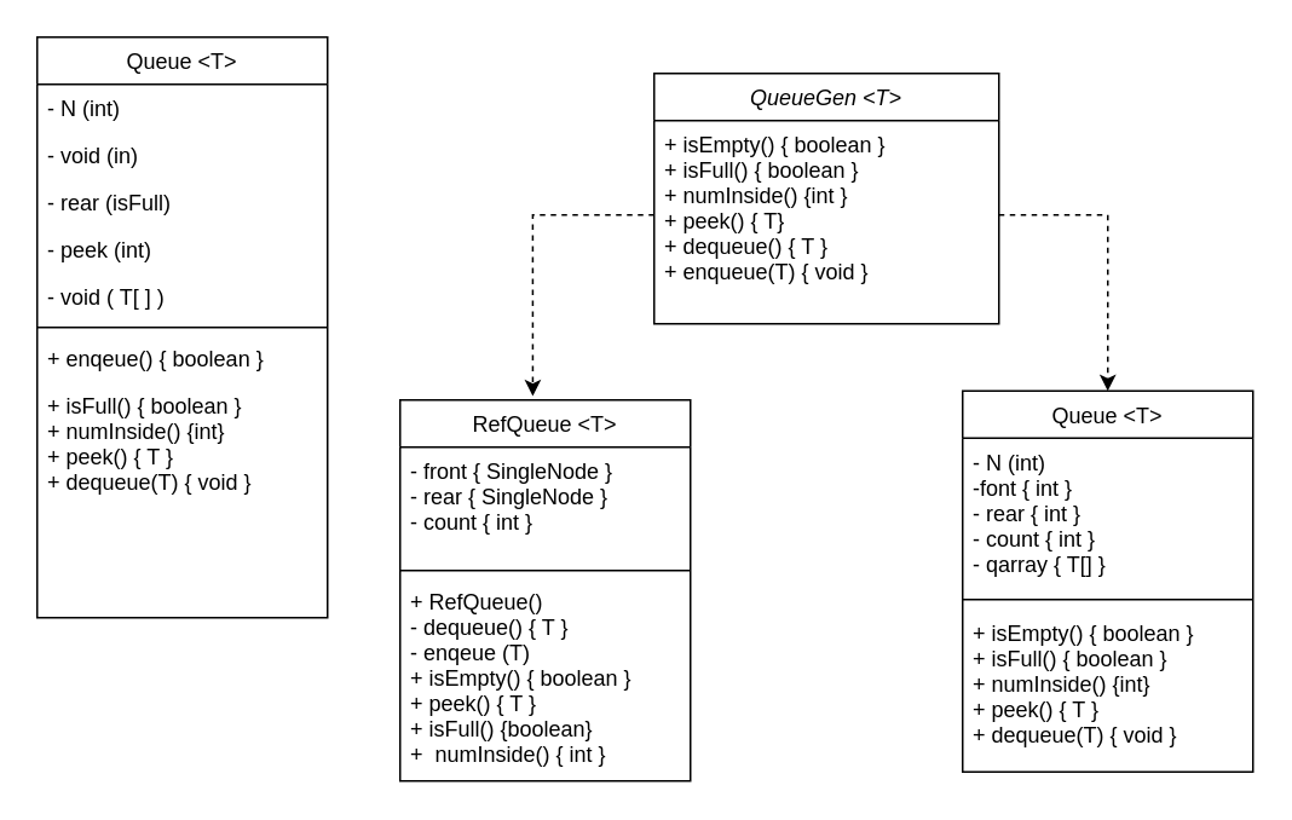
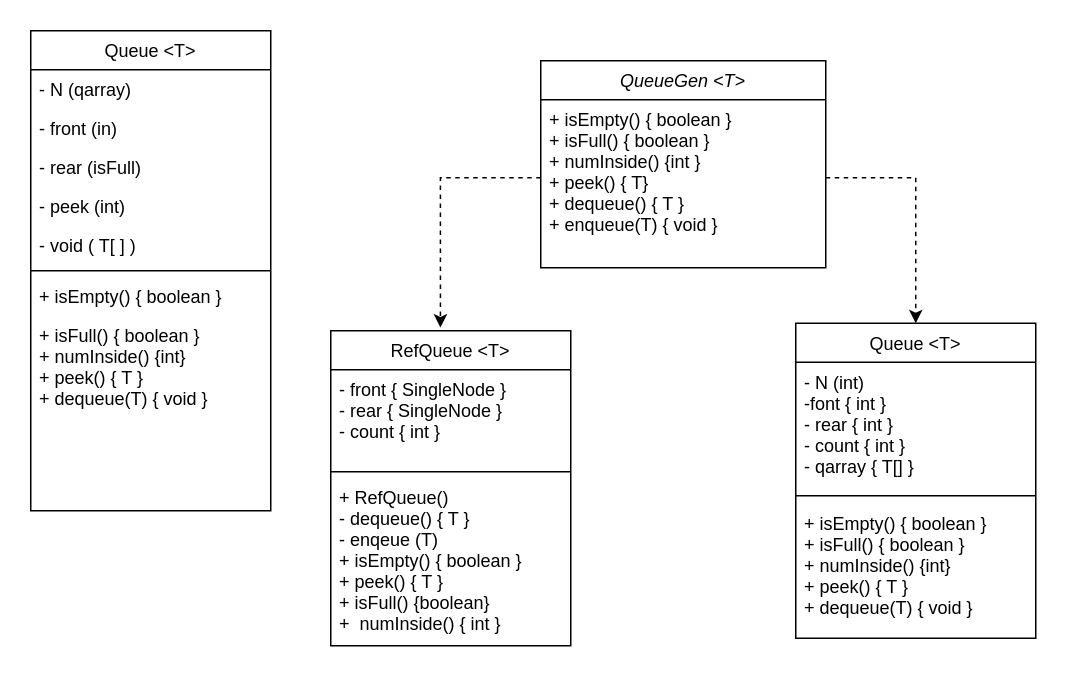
  <mxCell id="0" />
  <mxCell id="1" parent="0" />
  <mxCell id="2" value="QueueGen &lt;T&gt;" style="swimlane;fontStyle=2;align=center;verticalAlign=top;childLayout=stackLayout;horizontal=1;startSize=26;horizontalStack=0;resizeParent=1;resizeLast=0;collapsible=1;marginBottom=0;rounded=0;shadow=0;strokeWidth=1;" parent="1" vertex="1"><mxGeometry x="360" y="40" width="190" height="138" as="geometry"><mxRectangle x="230" y="140" width="160" height="26" as="alternateBounds" /></mxGeometry></mxCell>
  <mxCell id="3" value="+ isEmpty() { boolean }&#10;+ isFull() { boolean }&#10;+ numInside() {int }&#10;+ peek() { T}&#10;+ dequeue() { T }&#10;+ enqueue(T) { void }" style="text;align=left;verticalAlign=top;spacingLeft=4;spacingRight=4;overflow=hidden;rotatable=0;points=[[0,0.5],[1,0.5]];portConstraint=eastwest;" parent="2" vertex="1"><mxGeometry y="26" width="190" height="104" as="geometry" /></mxCell>
  <mxCell id="4" value="RefQueue &lt;T&gt;" style="swimlane;fontStyle=0;align=center;verticalAlign=top;childLayout=stackLayout;horizontal=1;startSize=26;horizontalStack=0;resizeParent=1;resizeLast=0;collapsible=1;marginBottom=0;rounded=0;shadow=0;strokeWidth=1;" vertex="1" parent="1"><mxGeometry x="220" y="220" width="160" height="210" as="geometry"><mxRectangle x="550" y="140" width="160" height="26" as="alternateBounds" /></mxGeometry></mxCell>
  <mxCell id="5" value="- front { SingleNode }&#10;- rear { SingleNode }&#10;- count { int }&#10;" style="text;align=left;verticalAlign=top;spacingLeft=4;spacingRight=4;overflow=hidden;rotatable=0;points=[[0,0.5],[1,0.5]];portConstraint=eastwest;" vertex="1" parent="4"><mxGeometry y="26" width="160" height="64" as="geometry" /></mxCell>
  <mxCell id="6" value="" style="line;html=1;strokeWidth=1;align=left;verticalAlign=middle;spacingTop=-1;spacingLeft=3;spacingRight=3;rotatable=0;labelPosition=right;points=[];portConstraint=eastwest;" vertex="1" parent="4"><mxGeometry y="90" width="160" height="8" as="geometry" /></mxCell>
  <mxCell id="7" value="+ RefQueue()&#10;- dequeue() { T }&#10;- enqeue (T)&#10;+ isEmpty() { boolean }&#10;+ peek() { T }&#10;+ isFull() {boolean} &#10;+  numInside() { int }&#10;" style="text;align=left;verticalAlign=top;spacingLeft=4;spacingRight=4;overflow=hidden;rotatable=0;points=[[0,0.5],[1,0.5]];portConstraint=eastwest;" vertex="1" parent="4"><mxGeometry y="98" width="160" height="112" as="geometry" /></mxCell>
  <mxCell id="8" value="Queue &lt;T&gt;" style="swimlane;fontStyle=0;align=center;verticalAlign=top;childLayout=stackLayout;horizontal=1;startSize=26;horizontalStack=0;resizeParent=1;resizeLast=0;collapsible=1;marginBottom=0;rounded=0;shadow=0;strokeWidth=1;" vertex="1" parent="1"><mxGeometry x="20" y="20" width="160" height="320" as="geometry"><mxRectangle x="550" y="140" width="160" height="26" as="alternateBounds" /></mxGeometry></mxCell>
- <mxCell id="9" value="- N (int)" style="text;align=left;verticalAlign=top;spacingLeft=4;spacingRight=4;overflow=hidden;rotatable=0;points=[[0,0.5],[1,0.5]];portConstraint=eastwest;" vertex="1" parent="8"><mxGeometry y="26" width="160" height="26" as="geometry" /></mxCell>
- <mxCell id="10" value="- void (in)" style="text;align=left;verticalAlign=top;spacingLeft=4;spacingRight=4;overflow=hidden;rotatable=0;points=[[0,0.5],[1,0.5]];portConstraint=eastwest;rounded=0;shadow=0;html=0;" vertex="1" parent="8"><mxGeometry y="52" width="160" height="26" as="geometry" /></mxCell>
+ <mxCell id="9" value="- N (qarray)" style="text;align=left;verticalAlign=top;spacingLeft=4;spacingRight=4;overflow=hidden;rotatable=0;points=[[0,0.5],[1,0.5]];portConstraint=eastwest;" vertex="1" parent="8"><mxGeometry y="26" width="160" height="26" as="geometry" /></mxCell>
+ <mxCell id="10" value="- front (in)" style="text;align=left;verticalAlign=top;spacingLeft=4;spacingRight=4;overflow=hidden;rotatable=0;points=[[0,0.5],[1,0.5]];portConstraint=eastwest;rounded=0;shadow=0;html=0;" vertex="1" parent="8"><mxGeometry y="52" width="160" height="26" as="geometry" /></mxCell>
  <mxCell id="11" value="- rear (isFull)" style="text;align=left;verticalAlign=top;spacingLeft=4;spacingRight=4;overflow=hidden;rotatable=0;points=[[0,0.5],[1,0.5]];portConstraint=eastwest;rounded=0;shadow=0;html=0;" vertex="1" parent="8"><mxGeometry y="78" width="160" height="26" as="geometry" /></mxCell>
  <mxCell id="12" value="- peek (int) " style="text;align=left;verticalAlign=top;spacingLeft=4;spacingRight=4;overflow=hidden;rotatable=0;points=[[0,0.5],[1,0.5]];portConstraint=eastwest;rounded=0;shadow=0;html=0;" vertex="1" parent="8"><mxGeometry y="104" width="160" height="26" as="geometry" /></mxCell>
  <mxCell id="13" value="- void ( T[ ] )" style="text;align=left;verticalAlign=top;spacingLeft=4;spacingRight=4;overflow=hidden;rotatable=0;points=[[0,0.5],[1,0.5]];portConstraint=eastwest;rounded=0;shadow=0;html=0;" vertex="1" parent="8"><mxGeometry y="130" width="160" height="26" as="geometry" /></mxCell>
  <mxCell id="14" value="" style="line;html=1;strokeWidth=1;align=left;verticalAlign=middle;spacingTop=-1;spacingLeft=3;spacingRight=3;rotatable=0;labelPosition=right;points=[];portConstraint=eastwest;" vertex="1" parent="8"><mxGeometry y="156" width="160" height="8" as="geometry" /></mxCell>
- <mxCell id="15" value="+ enqeue() { boolean }" style="text;align=left;verticalAlign=top;spacingLeft=4;spacingRight=4;overflow=hidden;rotatable=0;points=[[0,0.5],[1,0.5]];portConstraint=eastwest;" vertex="1" parent="8"><mxGeometry y="164" width="160" height="26" as="geometry" /></mxCell>
+ <mxCell id="15" value="+ isEmpty() { boolean }" style="text;align=left;verticalAlign=top;spacingLeft=4;spacingRight=4;overflow=hidden;rotatable=0;points=[[0,0.5],[1,0.5]];portConstraint=eastwest;" vertex="1" parent="8"><mxGeometry y="164" width="160" height="26" as="geometry" /></mxCell>
  <mxCell id="16" value="+ isFull() { boolean }&#10;+ numInside() {int}&#10;+ peek() { T }&#10;+ dequeue(T) { void }" style="text;align=left;verticalAlign=top;spacingLeft=4;spacingRight=4;overflow=hidden;rotatable=0;points=[[0,0.5],[1,0.5]];portConstraint=eastwest;" vertex="1" parent="8"><mxGeometry y="190" width="160" height="90" as="geometry" /></mxCell>
  <mxCell id="17" style="edgeStyle=orthogonalEdgeStyle;rounded=0;orthogonalLoop=1;jettySize=auto;html=1;entryX=0.5;entryY=0;entryDx=0;entryDy=0;dashed=1;" edge="1" parent="1" source="3" target="19"><mxGeometry relative="1" as="geometry" /></mxCell>
  <mxCell id="18" style="edgeStyle=orthogonalEdgeStyle;rounded=0;orthogonalLoop=1;jettySize=auto;html=1;entryX=0.457;entryY=-0.01;entryDx=0;entryDy=0;entryPerimeter=0;dashed=1;" edge="1" parent="1" source="3" target="4"><mxGeometry relative="1" as="geometry" /></mxCell>
  <mxCell id="19" value="Queue &lt;T&gt;" style="swimlane;fontStyle=0;align=center;verticalAlign=top;childLayout=stackLayout;horizontal=1;startSize=26;horizontalStack=0;resizeParent=1;resizeLast=0;collapsible=1;marginBottom=0;rounded=0;shadow=0;strokeWidth=1;" parent="1" vertex="1"><mxGeometry x="530" y="215" width="160" height="210" as="geometry"><mxRectangle x="550" y="140" width="160" height="26" as="alternateBounds" /></mxGeometry></mxCell>
  <mxCell id="20" value="- N (int)&#10;-font { int }&#10;- rear { int }&#10;- count { int }&#10;- qarray { T[] }" style="text;align=left;verticalAlign=top;spacingLeft=4;spacingRight=4;overflow=hidden;rotatable=0;points=[[0,0.5],[1,0.5]];portConstraint=eastwest;" parent="19" vertex="1"><mxGeometry y="26" width="160" height="84" as="geometry" /></mxCell>
  <mxCell id="21" value="" style="line;html=1;strokeWidth=1;align=left;verticalAlign=middle;spacingTop=-1;spacingLeft=3;spacingRight=3;rotatable=0;labelPosition=right;points=[];portConstraint=eastwest;" parent="19" vertex="1"><mxGeometry y="110" width="160" height="10" as="geometry" /></mxCell>
  <mxCell id="22" value="+ isEmpty() { boolean }&#10;+ isFull() { boolean }&#10;+ numInside() {int}&#10;+ peek() { T }&#10;+ dequeue(T) { void }" style="text;align=left;verticalAlign=top;spacingLeft=4;spacingRight=4;overflow=hidden;rotatable=0;points=[[0,0.5],[1,0.5]];portConstraint=eastwest;" parent="19" vertex="1"><mxGeometry y="120" width="160" height="90" as="geometry" /></mxCell>
